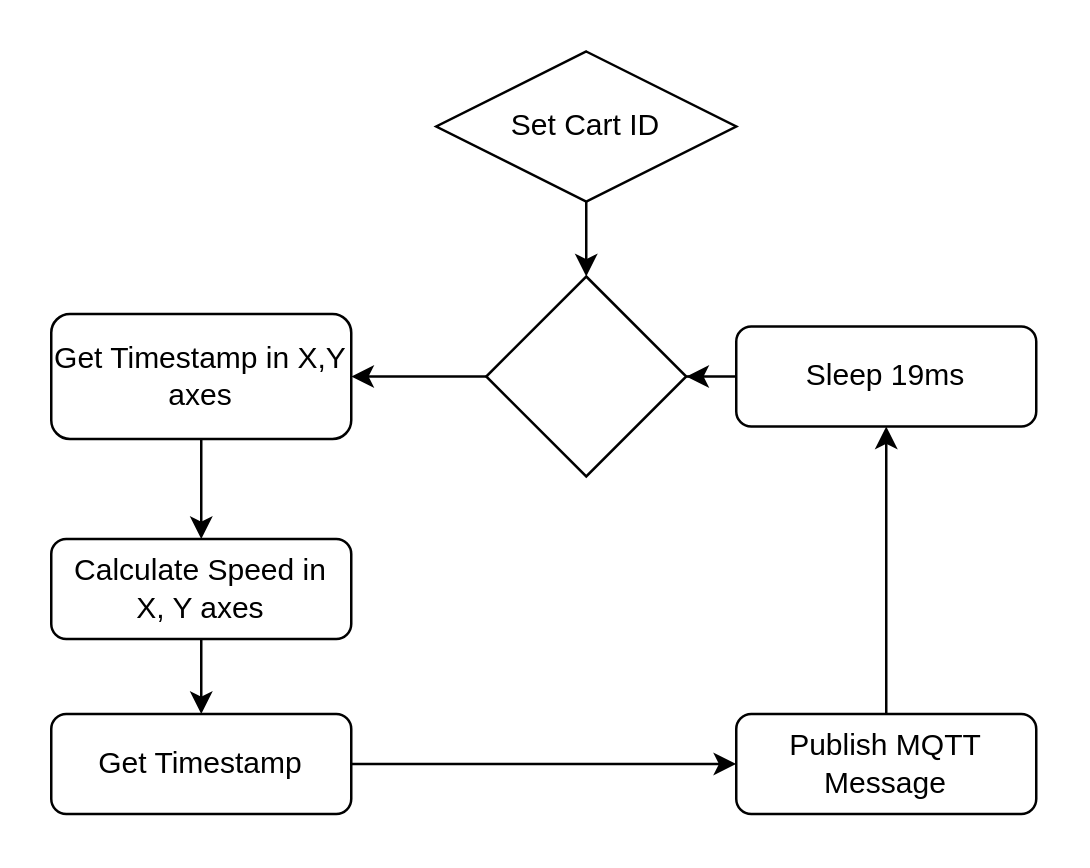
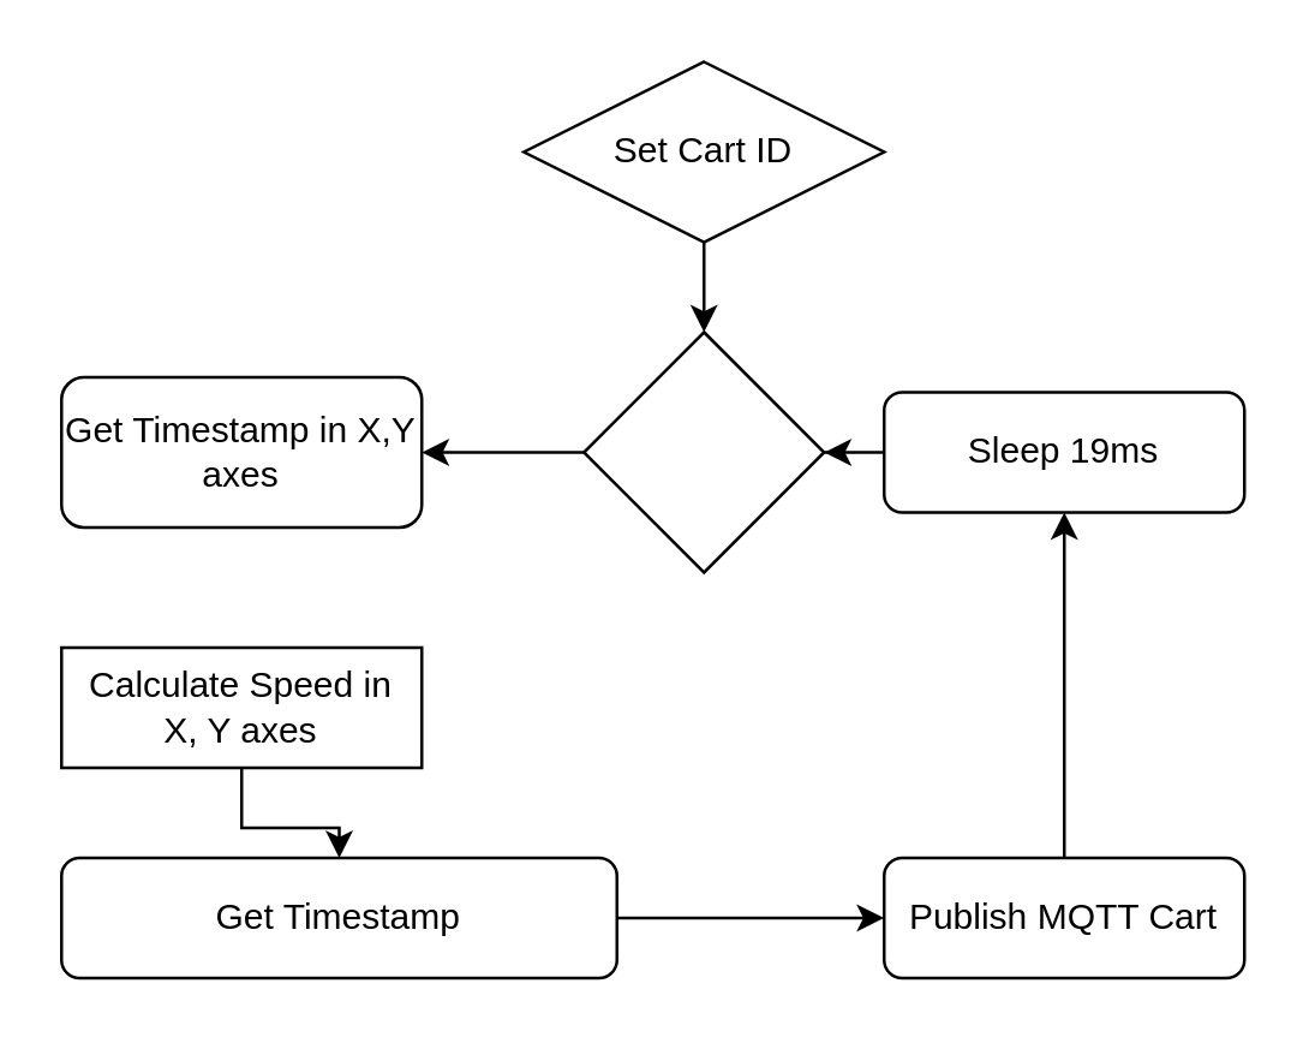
  <mxCell id="0" />
  <mxCell id="1" parent="0" />
  <mxCell id="2" style="edgeStyle=orthogonalEdgeStyle;rounded=0;orthogonalLoop=1;jettySize=auto;html=1;entryX=1;entryY=0.5;entryDx=0;entryDy=0;" parent="1" source="3" target="11" edge="1"><mxGeometry relative="1" as="geometry" /></mxCell>
  <mxCell id="3" value="Sleep 1&lt;span style=&quot;background-color: transparent; color: light-dark(rgb(0, 0, 0), rgb(255, 255, 255));&quot;&gt;9ms&lt;/span&gt;" style="rounded=1;whiteSpace=wrap;html=1;fontSize=12;glass=0;strokeWidth=1;shadow=0;" parent="1" vertex="1"><mxGeometry x="294" y="130" width="120" height="40" as="geometry" /></mxCell>
  <mxCell id="4" style="edgeStyle=orthogonalEdgeStyle;rounded=0;orthogonalLoop=1;jettySize=auto;html=1;" parent="1" source="5" target="3" edge="1"><mxGeometry relative="1" as="geometry" /></mxCell>
- <mxCell id="5" value="Publish MQTT Message" style="rounded=1;whiteSpace=wrap;html=1;fontSize=12;glass=0;strokeWidth=1;shadow=0;" parent="1" vertex="1"><mxGeometry x="294" y="285" width="120" height="40" as="geometry" /></mxCell>
+ <mxCell id="5" value="Publish MQTT Cart" style="rounded=1;whiteSpace=wrap;html=1;fontSize=12;glass=0;strokeWidth=1;shadow=0;" parent="1" vertex="1"><mxGeometry x="294" y="285" width="120" height="40" as="geometry" /></mxCell>
  <mxCell id="6" style="edgeStyle=orthogonalEdgeStyle;rounded=0;orthogonalLoop=1;jettySize=auto;html=1;" parent="1" source="7" target="15" edge="1"><mxGeometry relative="1" as="geometry" /></mxCell>
- <mxCell id="7" value="Calculate Speed in &lt;br&gt;X, Y axes" style="rounded=1;whiteSpace=wrap;html=1;" parent="1" vertex="1"><mxGeometry x="20" y="215" width="120" height="40" as="geometry" /></mxCell>
+ <mxCell id="7" value="Calculate Speed in &lt;br&gt;X, Y axes" style="whiteSpace=wrap;html=1;rounded=0;" parent="1" vertex="1"><mxGeometry x="20" y="215" width="120" height="40" as="geometry" /></mxCell>
  <mxCell id="8" style="edgeStyle=orthogonalEdgeStyle;rounded=0;orthogonalLoop=1;jettySize=auto;html=1;" parent="1" source="9" target="11" edge="1"><mxGeometry relative="1" as="geometry" /></mxCell>
  <mxCell id="9" value="Set Cart ID" style="rhombus;whiteSpace=wrap;html=1;" parent="1" vertex="1"><mxGeometry x="174" y="20" width="120" height="60" as="geometry" /></mxCell>
  <mxCell id="10" style="edgeStyle=orthogonalEdgeStyle;rounded=0;orthogonalLoop=1;jettySize=auto;html=1;" parent="1" source="11" target="13" edge="1"><mxGeometry relative="1" as="geometry" /></mxCell>
  <mxCell id="11" value="" style="rhombus;whiteSpace=wrap;html=1;" parent="1" vertex="1"><mxGeometry x="194" y="110" width="80" height="80" as="geometry" /></mxCell>
- <mxCell id="12" style="edgeStyle=orthogonalEdgeStyle;rounded=0;orthogonalLoop=1;jettySize=auto;html=1;" parent="1" source="13" target="7" edge="1"><mxGeometry relative="1" as="geometry" /></mxCell>
  <mxCell id="13" value="Get Timestamp in X,Y axes" style="rounded=1;whiteSpace=wrap;html=1;" parent="1" vertex="1"><mxGeometry x="20" y="125" width="120" height="50" as="geometry" /></mxCell>
  <mxCell id="14" style="edgeStyle=orthogonalEdgeStyle;rounded=0;orthogonalLoop=1;jettySize=auto;html=1;entryX=0;entryY=0.5;entryDx=0;entryDy=0;" parent="1" source="15" target="5" edge="1"><mxGeometry relative="1" as="geometry" /></mxCell>
- <mxCell id="15" value="Get Timestamp" style="rounded=1;whiteSpace=wrap;html=1;" parent="1" vertex="1"><mxGeometry x="20" y="285" width="120" height="40" as="geometry" /></mxCell>
+ <mxCell id="15" value="Get Timestamp" style="rounded=1;whiteSpace=wrap;html=1;" parent="1" vertex="1"><mxGeometry x="20" y="285" width="185" height="40" as="geometry" /></mxCell>
